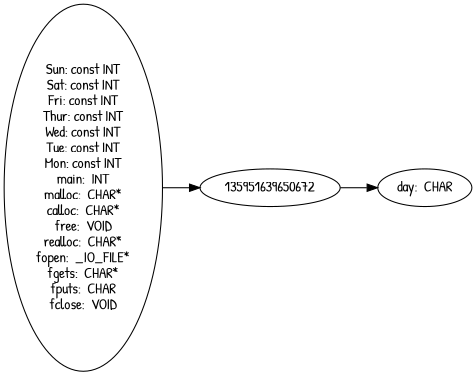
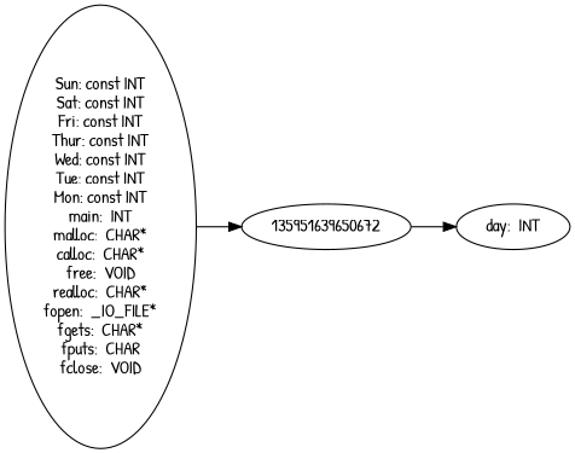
  digraph {
    rankdir=LR
    fontname="Patrick Hand"
    node [fontname="Patrick Hand"]
    edge [fontname="Patrick Hand"]
    n1 [label="Sun: const INT\nSat: const INT\nFri: const INT\nThur: const INT\nWed: const INT\nTue: const INT\nMon: const INT\nmain:  INT\nmalloc:  CHAR*\ncalloc:  CHAR*\nfree:  VOID\nrealloc:  CHAR*\nfopen:  _IO_FILE*\nfgets:  CHAR*\nfputs:  CHAR\nfclose:  VOID"]
    135951639650672
-   n3 [label="day:  CHAR"]
+   n3 [label="day:  INT"]
    n1 -> 135951639650672
    135951639650672 -> n3
  }
